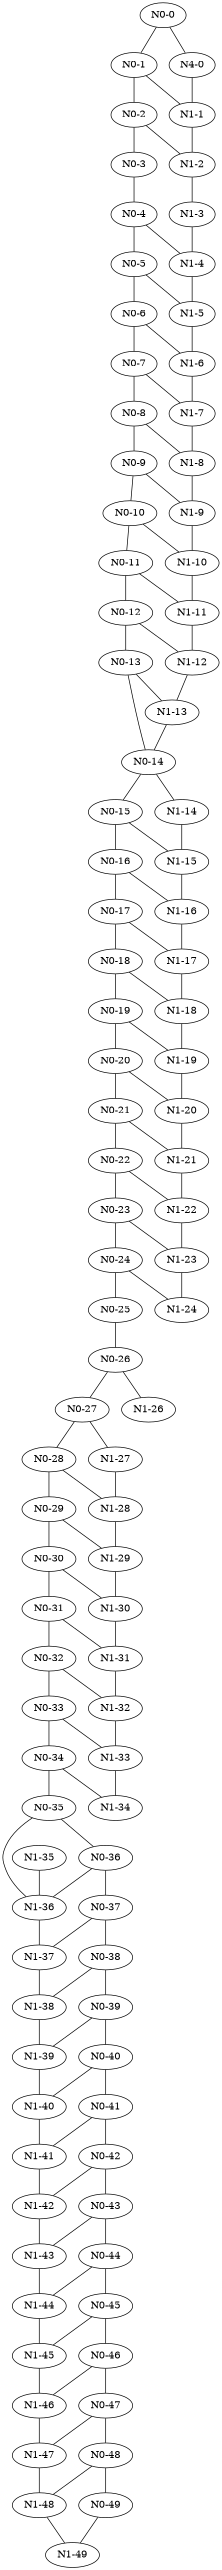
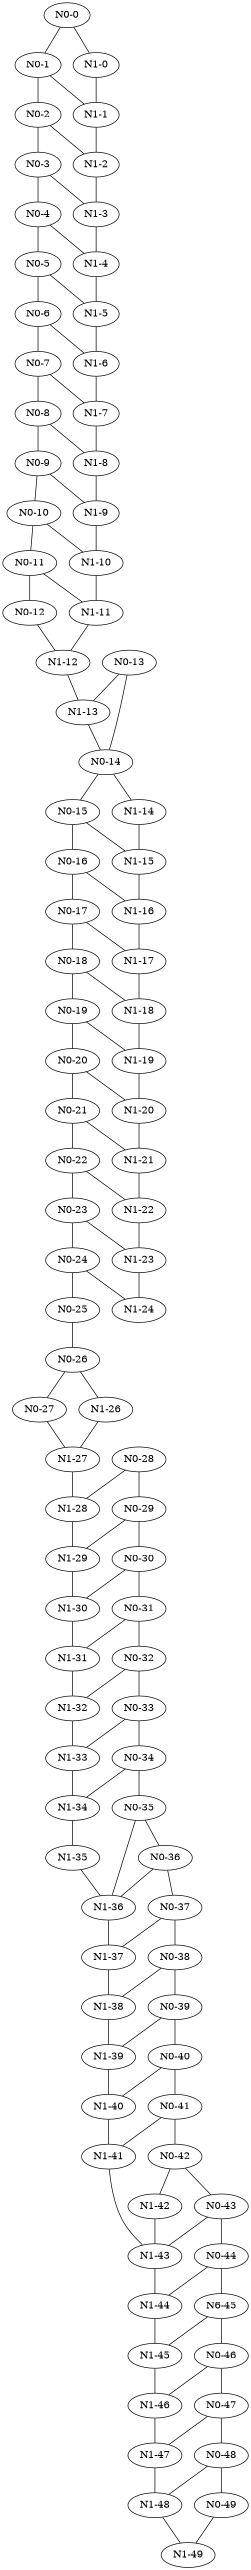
  graph {
    "N0-0"
    "N0-1"
-   "N1-0" [label="N4-0"]
+   "N1-0"
    "N0-2"
    "N1-1"
    "N0-3"
    "N1-2"
    "N0-4"
    "N1-3"
    "N0-5"
    "N1-4"
    "N0-6"
    "N1-5"
    "N0-7"
    "N1-6"
    "N0-8"
    "N1-7"
    "N0-9"
    "N1-8"
    "N0-10"
    "N1-9"
    "N0-11"
    "N1-10"
    "N0-12"
    "N1-11"
    "N0-13"
    "N1-12"
    "N0-14"
    "N1-13"
    "N0-15"
    "N1-14"
    "N0-16"
    "N1-15"
    "N0-17"
    "N1-16"
    "N0-18"
    "N1-17"
    "N0-19"
    "N1-18"
    "N0-20"
    "N1-19"
    "N0-21"
    "N1-20"
    "N0-22"
    "N1-21"
    "N0-23"
    "N1-22"
    "N0-24"
    "N1-23"
    "N0-25"
    "N1-24"
    "N0-26"
    "N0-27"
    "N1-26"
    "N0-28"
    "N1-27"
    "N0-29"
    "N1-28"
    "N0-30"
    "N1-29"
    "N0-31"
    "N1-30"
    "N0-32"
    "N1-31"
    "N0-33"
    "N1-32"
    "N0-34"
    "N1-33"
    "N0-35"
    "N1-34"
    "N0-36"
    "N1-36"
    "N1-35"
    "N0-37"
    "N0-38"
    "N1-37"
    "N0-39"
    "N1-38"
    "N0-40"
    "N1-39"
    "N0-41"
    "N1-40"
    "N0-42"
    "N1-41"
    "N0-43"
    "N1-42"
    "N0-44"
    "N1-43"
-   "N0-45"
+   "N0-45" [label="N6-45"]
    "N1-44"
    "N0-46"
    "N1-45"
    "N0-47"
    "N1-46"
    "N0-48"
    "N1-47"
    "N0-49"
    "N1-48"
    "N1-49"
    "N0-0" -- "N0-1"
    "N0-0" -- "N1-0"
    "N0-1" -- "N0-2"
    "N0-1" -- "N1-1"
    "N1-0" -- "N1-1"
    "N0-2" -- "N0-3"
    "N0-2" -- "N1-2"
    "N1-1" -- "N1-2"
    "N0-3" -- "N0-4"
+   "N0-3" -- "N1-3"
    "N1-2" -- "N1-3"
    "N0-4" -- "N0-5"
    "N0-4" -- "N1-4"
    "N1-3" -- "N1-4"
    "N0-5" -- "N0-6"
    "N0-5" -- "N1-5"
    "N1-4" -- "N1-5"
    "N0-6" -- "N0-7"
    "N0-6" -- "N1-6"
    "N1-5" -- "N1-6"
    "N0-7" -- "N0-8"
    "N0-7" -- "N1-7"
    "N1-6" -- "N1-7"
    "N0-8" -- "N0-9"
    "N0-8" -- "N1-8"
    "N1-7" -- "N1-8"
    "N0-9" -- "N0-10"
    "N0-9" -- "N1-9"
    "N1-8" -- "N1-9"
    "N0-10" -- "N0-11"
    "N0-10" -- "N1-10"
    "N1-9" -- "N1-10"
    "N0-11" -- "N0-12"
    "N0-11" -- "N1-11"
    "N1-10" -- "N1-11"
-   "N0-12" -- "N0-13"
    "N0-12" -- "N1-12"
    "N1-11" -- "N1-12"
    "N0-13" -- "N0-14"
    "N0-13" -- "N1-13"
    "N1-12" -- "N1-13"
    "N0-14" -- "N0-15"
    "N0-14" -- "N1-14"
    "N1-13" -- "N0-14"
    "N0-15" -- "N0-16"
    "N0-15" -- "N1-15"
    "N1-14" -- "N1-15"
    "N0-16" -- "N0-17"
    "N0-16" -- "N1-16"
    "N1-15" -- "N1-16"
    "N0-17" -- "N0-18"
    "N0-17" -- "N1-17"
    "N1-16" -- "N1-17"
    "N0-18" -- "N0-19"
    "N0-18" -- "N1-18"
    "N1-17" -- "N1-18"
    "N0-19" -- "N0-20"
    "N0-19" -- "N1-19"
    "N1-18" -- "N1-19"
    "N0-20" -- "N0-21"
    "N0-20" -- "N1-20"
    "N1-19" -- "N1-20"
    "N0-21" -- "N0-22"
    "N0-21" -- "N1-21"
    "N1-20" -- "N1-21"
    "N0-22" -- "N0-23"
    "N0-22" -- "N1-22"
    "N1-21" -- "N1-22"
    "N0-23" -- "N0-24"
    "N0-23" -- "N1-23"
    "N1-22" -- "N1-23"
    "N0-24" -- "N0-25"
    "N0-24" -- "N1-24"
    "N1-23" -- "N1-24"
    "N0-25" -- "N0-26"
    "N0-26" -- "N0-27"
    "N0-26" -- "N1-26"
-   "N0-27" -- "N0-28"
    "N0-27" -- "N1-27"
+   "N1-26" -- "N1-27"
    "N0-28" -- "N0-29"
    "N0-28" -- "N1-28"
    "N1-27" -- "N1-28"
    "N0-29" -- "N0-30"
    "N0-29" -- "N1-29"
    "N1-28" -- "N1-29"
    "N0-30" -- "N0-31"
    "N0-30" -- "N1-30"
    "N1-29" -- "N1-30"
    "N0-31" -- "N0-32"
    "N0-31" -- "N1-31"
    "N1-30" -- "N1-31"
    "N0-32" -- "N0-33"
    "N0-32" -- "N1-32"
    "N1-31" -- "N1-32"
    "N0-33" -- "N0-34"
    "N0-33" -- "N1-33"
    "N1-32" -- "N1-33"
    "N0-34" -- "N0-35"
    "N0-34" -- "N1-34"
    "N1-33" -- "N1-34"
    "N0-35" -- "N0-36"
    "N0-35" -- "N1-36"
+   "N1-34" -- "N1-35"
    "N0-36" -- "N1-36"
    "N0-36" -- "N0-37"
    "N1-36" -- "N1-37"
    "N1-35" -- "N1-36"
    "N0-37" -- "N0-38"
    "N0-37" -- "N1-37"
    "N0-38" -- "N0-39"
    "N0-38" -- "N1-38"
    "N1-37" -- "N1-38"
    "N0-39" -- "N0-40"
    "N0-39" -- "N1-39"
    "N1-38" -- "N1-39"
    "N0-40" -- "N0-41"
    "N0-40" -- "N1-40"
    "N1-39" -- "N1-40"
    "N0-41" -- "N0-42"
    "N0-41" -- "N1-41"
    "N1-40" -- "N1-41"
    "N0-42" -- "N0-43"
    "N0-42" -- "N1-42"
-   "N1-41" -- "N1-42"
+   "N1-41" -- "N1-43"
    "N0-43" -- "N0-44"
    "N0-43" -- "N1-43"
    "N1-42" -- "N1-43"
    "N0-44" -- "N0-45"
    "N0-44" -- "N1-44"
    "N1-43" -- "N1-44"
    "N0-45" -- "N0-46"
    "N0-45" -- "N1-45"
    "N1-44" -- "N1-45"
    "N0-46" -- "N0-47"
    "N0-46" -- "N1-46"
    "N1-45" -- "N1-46"
    "N0-47" -- "N0-48"
    "N0-47" -- "N1-47"
    "N1-46" -- "N1-47"
    "N0-48" -- "N0-49"
    "N0-48" -- "N1-48"
    "N1-47" -- "N1-48"
    "N0-49" -- "N1-49"
    "N1-48" -- "N1-49"
  }
